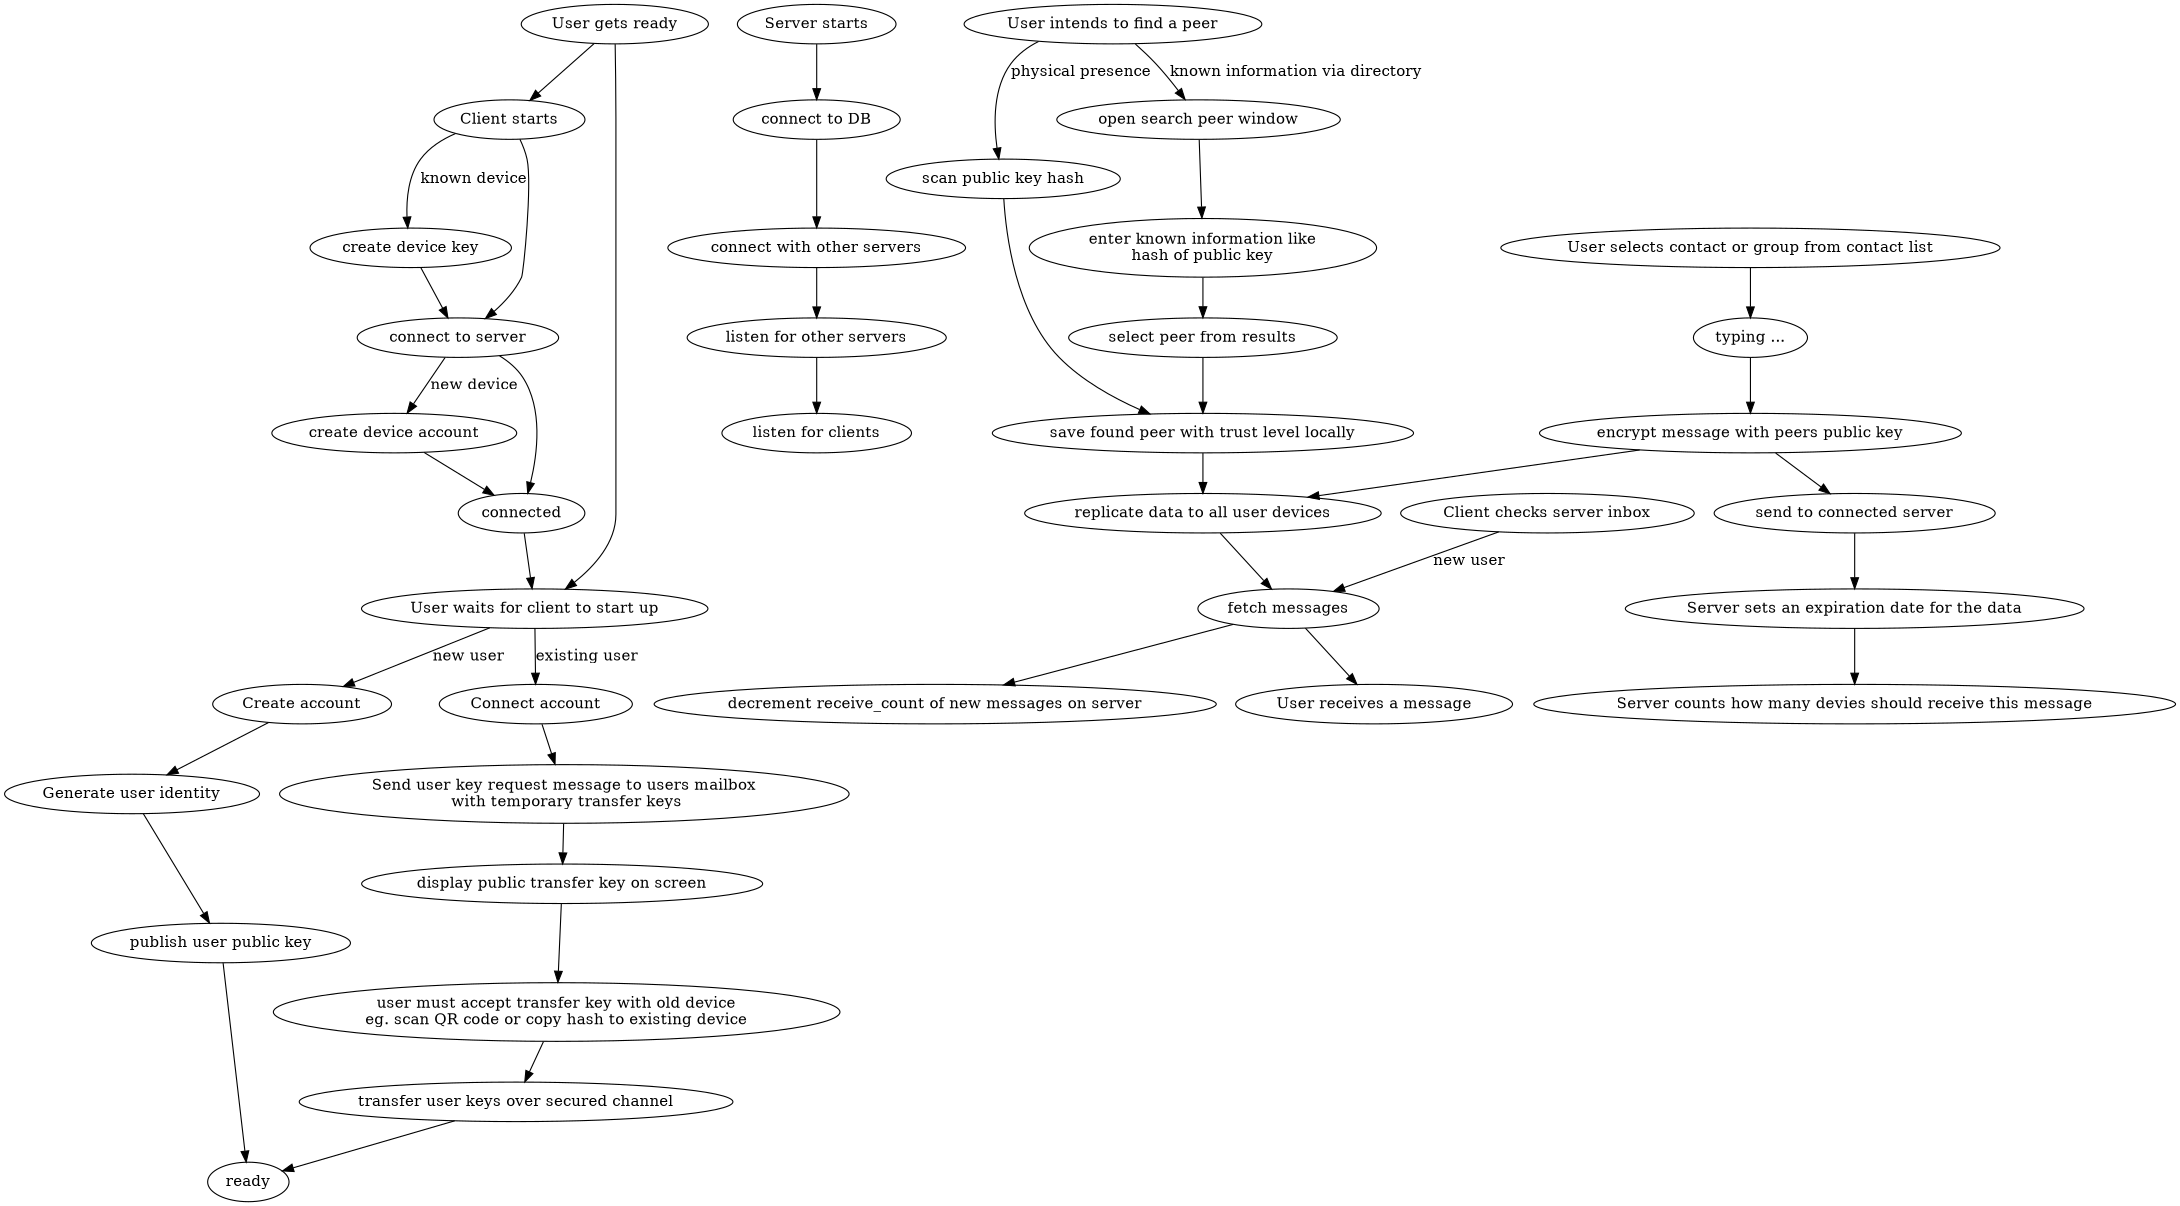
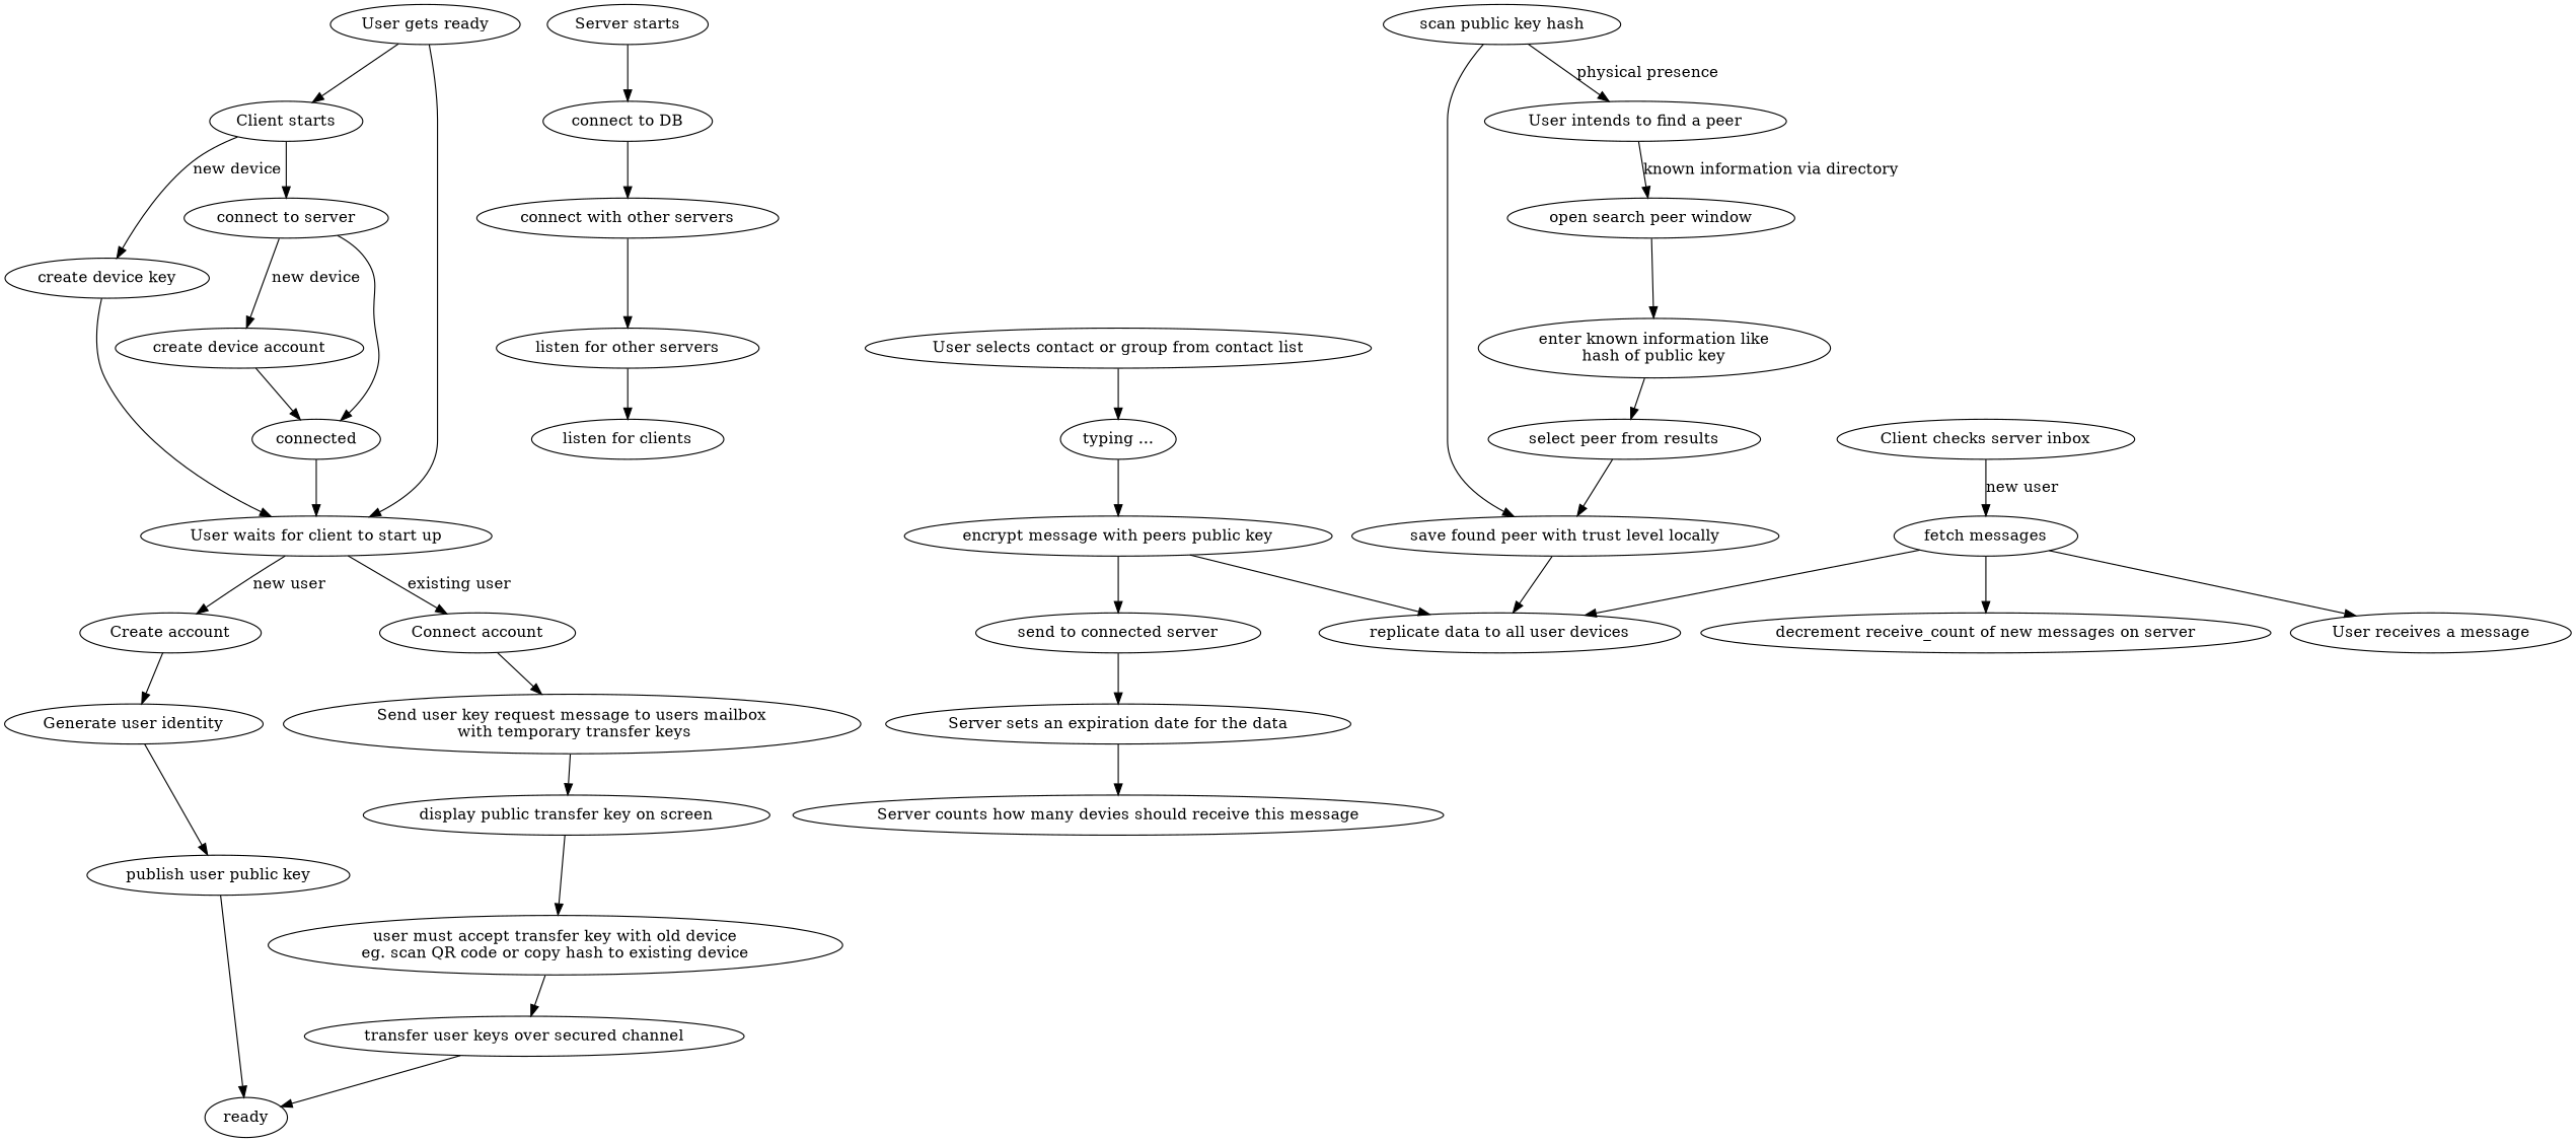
  digraph {
    "Client starts"
    "create device key"
    "connect to server"
    "create device account"
    connected
    "User waits for client to start up"
    "Create account"
    "Connect account"
    "User gets ready"
    "Generate user identity"
    "Send user key request message to users mailbox\n with temporary transfer keys"
    "publish user public key"
    ready
    "display public transfer key on screen"
    "user must accept transfer key with old device\neg. scan QR code or copy hash to existing device"
    "transfer user keys over secured channel"
    "Server starts"
    "connect to DB"
    "connect with other servers"
    "listen for other servers"
    "listen for clients"
    "User intends to find a peer"
    "scan public key hash"
    "open search peer window"
    "save found peer with trust level locally"
    "enter known information like\nhash of public key"
    n27 [label="replicate data to all user devices"]
    "select peer from results"
    "User selects contact or group from contact list"
    "typing ..."
    "encrypt message with peers public key"
    "send to connected server"
    "Server sets an expiration date for the data"
    "Server counts how many devies should receive this message"
    "Client checks server inbox"
    "fetch messages"
    "decrement receive_count of new messages on server"
    "User receives a message"
-   "Client starts" -> "create device key" [label="known device"]
+   "Client starts" -> "create device key" [label="new device"]
    "Client starts" -> "connect to server"
-   "create device key" -> "connect to server"
+   "create device key" -> "User waits for client to start up"
    "connect to server" -> "create device account" [label="new device"]
    "connect to server" -> connected
    "create device account" -> connected
    connected -> "User waits for client to start up"
    "User waits for client to start up" -> "Create account" [label="new user"]
    "User waits for client to start up" -> "Connect account" [label="existing user"]
    "Create account" -> "Generate user identity"
    "Connect account" -> "Send user key request message to users mailbox\n with temporary transfer keys"
    "User gets ready" -> "Client starts"
    "User gets ready" -> "User waits for client to start up"
    "Generate user identity" -> "publish user public key"
    "Send user key request message to users mailbox\n with temporary transfer keys" -> "display public transfer key on screen"
    "publish user public key" -> ready
    "display public transfer key on screen" -> "user must accept transfer key with old device\neg. scan QR code or copy hash to existing device"
    "user must accept transfer key with old device\neg. scan QR code or copy hash to existing device" -> "transfer user keys over secured channel"
    "transfer user keys over secured channel" -> ready
    "Server starts" -> "connect to DB"
    "connect to DB" -> "connect with other servers"
    "connect with other servers" -> "listen for other servers"
    "listen for other servers" -> "listen for clients"
-   "User intends to find a peer" -> "scan public key hash" [label="physical presence"]
+   "scan public key hash" -> "User intends to find a peer" [label="physical presence"]
    "User intends to find a peer" -> "open search peer window" [label="known information via directory"]
    "scan public key hash" -> "save found peer with trust level locally"
    "open search peer window" -> "enter known information like\nhash of public key"
    "save found peer with trust level locally" -> n27
    "enter known information like\nhash of public key" -> "select peer from results"
    "select peer from results" -> "save found peer with trust level locally"
    "User selects contact or group from contact list" -> "typing ..."
    "typing ..." -> "encrypt message with peers public key"
    "encrypt message with peers public key" -> n27
    "encrypt message with peers public key" -> "send to connected server"
    "send to connected server" -> "Server sets an expiration date for the data"
    "Server sets an expiration date for the data" -> "Server counts how many devies should receive this message"
    "Client checks server inbox" -> "fetch messages" [label="new user"]
-   n27 -> "fetch messages"
+   "fetch messages" -> n27
    "fetch messages" -> "decrement receive_count of new messages on server"
    "fetch messages" -> "User receives a message"
  }
